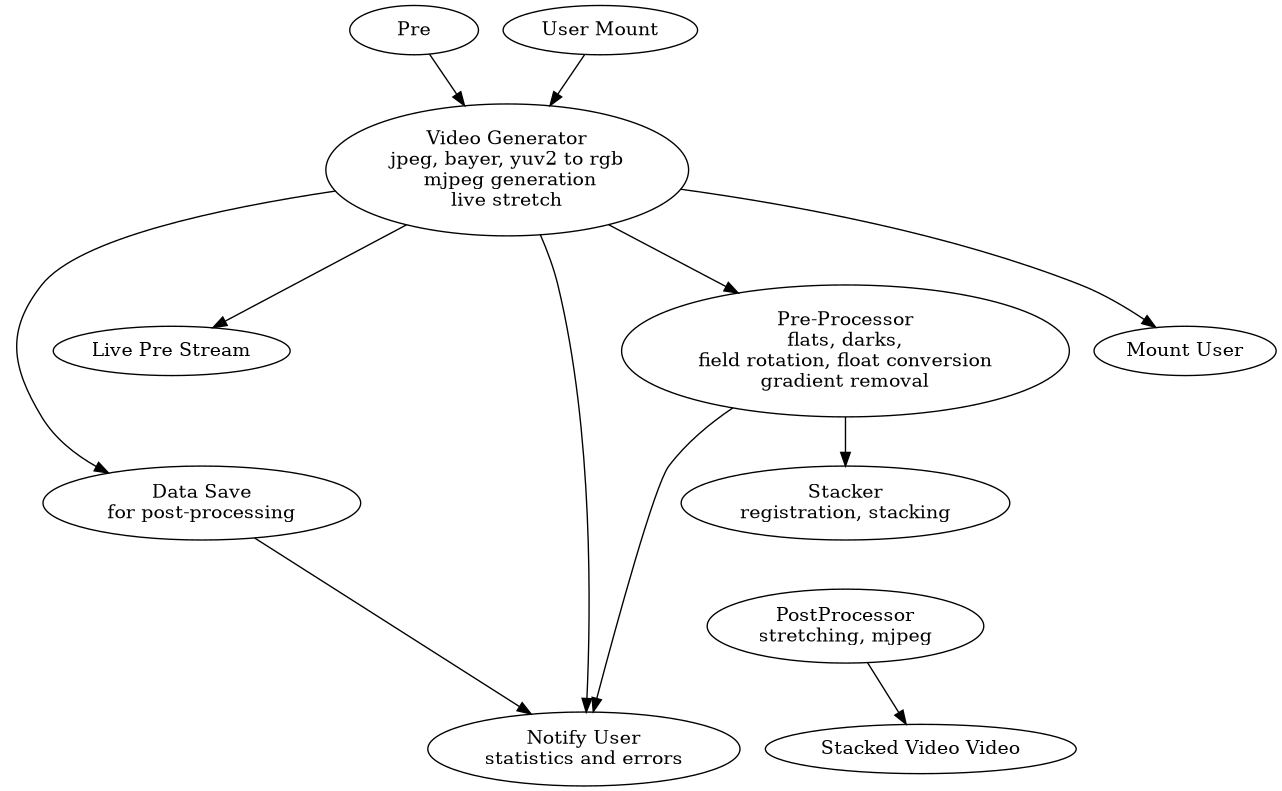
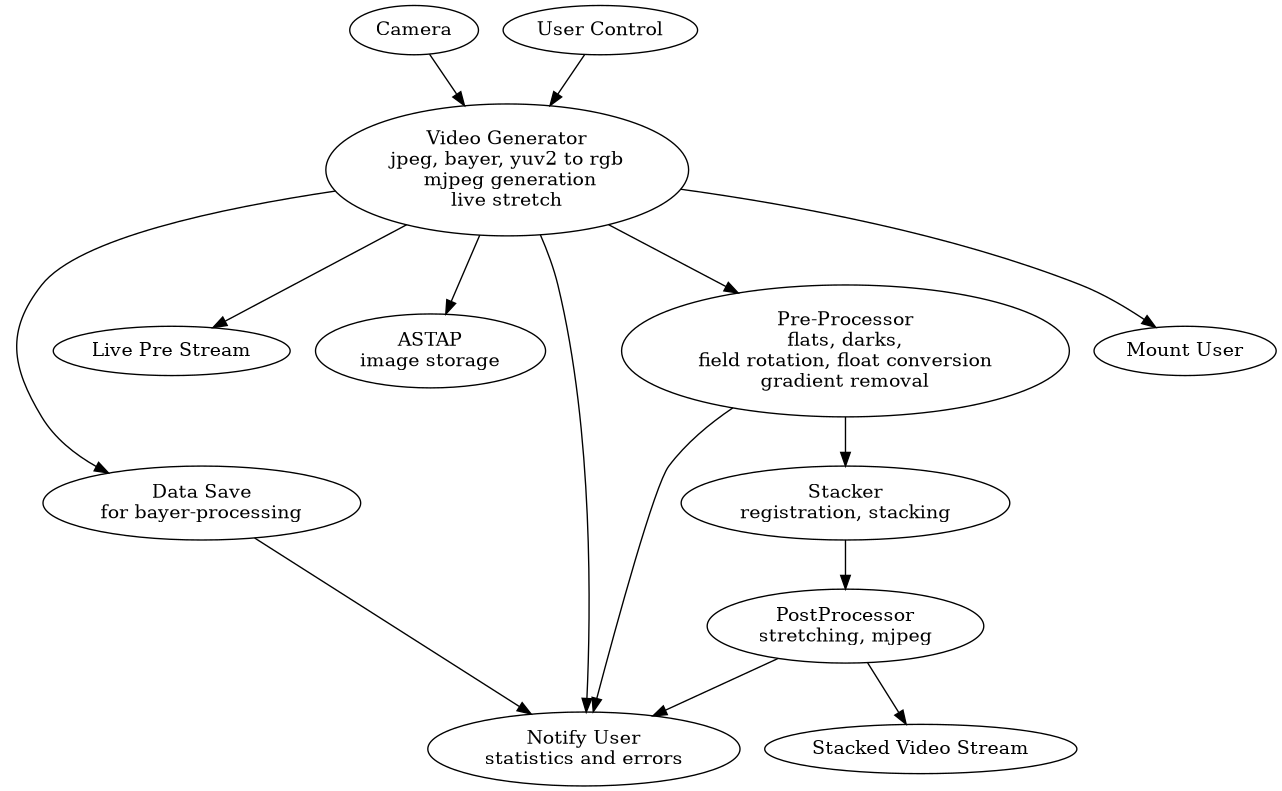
  digraph {
    n1 [label="Video Generator\njpeg, bayer, yuv2 to rgb\n mjpeg generation\nlive stretch"]
-   n2 [label="Data Save\nfor post-processing"]
+   n2 [label="Data Save\nfor bayer-processing"]
    n3 [label="Live Pre Stream"]
+   n4 [label="ASTAP\nimage storage"]
    n5 [label="Pre-Processor\nflats, darks,\nfield rotation, float conversion\ngradient removal"]
    n6 [label="Notify User\nstatistics and errors"]
    n7 [label="Mount User"]
-   Camera [label=Pre]
+   Camera
    n9 [label="Stacker\nregistration, stacking"]
-   "User Control" [label="User Mount"]
+   "User Control"
    n11 [label="PostProcessor\nstretching, mjpeg"]
-   "Stacked Video Stream" [label="Stacked Video Video"]
+   "Stacked Video Stream"
    n1 -> n2
    n1 -> n3
+   n1 -> n4
    n1 -> n5
    n1 -> n6
    n1 -> n7
    n2 -> n6
    n5 -> n6
    n5 -> n9
    Camera -> n1
+   n9 -> n11
    "User Control" -> n1
+   n11 -> n6
    n11 -> "Stacked Video Stream"
  }
